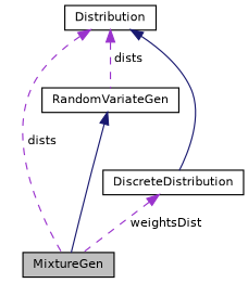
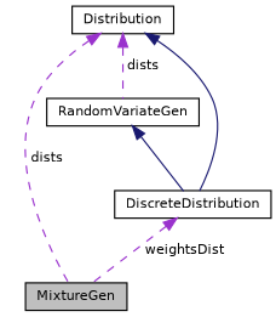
  digraph {
    node [color=black fontname=Helvetica fontsize=10 shape=record]
    edge [color=darkorchid3 dir=back fontname=Helvetica fontsize=10 labelfontname=Helvetica labelfontsize=10 style=dashed]
    n1 [fillcolor=grey75 fontcolor=black height=0.2 label=MixtureGen style=filled width=0.4]
    n2 [height=0.2 label=RandomVariateGen width=0.4]
    n3 [height=0.2 label=Distribution width=0.4]
    n4 [height=0.2 label=DiscreteDistribution width=0.4]
-   n2 -> n1 [color=midnightblue style=solid]
+   n2 -> n4 [color=midnightblue style=solid]
    n3 -> n1 [label=" dists"]
    n3 -> n2 [label=" dists"]
    n3 -> n4 [color=midnightblue style=solid]
    n4 -> n1 [label=" weightsDist"]
  }
